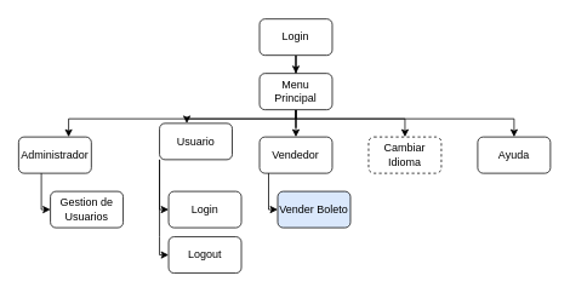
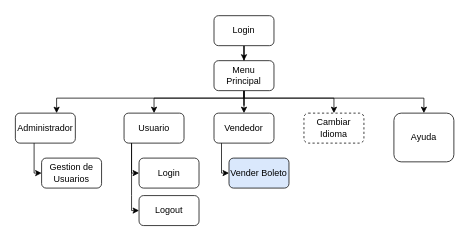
  <mxCell id="0" />
  <mxCell id="1" parent="0" />
  <mxCell id="2" style="edgeStyle=orthogonalEdgeStyle;rounded=0;orthogonalLoop=1;jettySize=auto;html=1;" parent="1" source="3" target="9" edge="1"><mxGeometry relative="1" as="geometry" /></mxCell>
  <mxCell id="3" value="Login" style="rounded=1;whiteSpace=wrap;html=1;" parent="1" vertex="1"><mxGeometry x="285" y="20" width="80" height="40" as="geometry" /></mxCell>
  <mxCell id="4" style="edgeStyle=orthogonalEdgeStyle;rounded=0;orthogonalLoop=1;jettySize=auto;html=1;" parent="1" source="9" target="19" edge="1"><mxGeometry relative="1" as="geometry" /></mxCell>
  <mxCell id="5" style="edgeStyle=orthogonalEdgeStyle;rounded=0;orthogonalLoop=1;jettySize=auto;html=1;" parent="1" source="9" target="15" edge="1"><mxGeometry relative="1" as="geometry"><Array as="points"><mxPoint x="325" y="130" /><mxPoint x="445" y="130" /></Array></mxGeometry></mxCell>
  <mxCell id="6" style="edgeStyle=orthogonalEdgeStyle;rounded=0;orthogonalLoop=1;jettySize=auto;html=1;" parent="1" source="9" target="16" edge="1"><mxGeometry relative="1" as="geometry"><Array as="points"><mxPoint x="325" y="130" /><mxPoint x="565" y="130" /></Array></mxGeometry></mxCell>
  <mxCell id="7" style="edgeStyle=orthogonalEdgeStyle;rounded=0;orthogonalLoop=1;jettySize=auto;html=1;" parent="1" source="9" target="14" edge="1"><mxGeometry relative="1" as="geometry"><Array as="points"><mxPoint x="325" y="130" /><mxPoint x="205" y="130" /></Array></mxGeometry></mxCell>
  <mxCell id="8" style="edgeStyle=orthogonalEdgeStyle;rounded=0;orthogonalLoop=1;jettySize=auto;html=1;" parent="1" source="9" target="11" edge="1"><mxGeometry relative="1" as="geometry"><Array as="points"><mxPoint x="325" y="130" /><mxPoint x="75" y="130" /></Array></mxGeometry></mxCell>
  <mxCell id="9" value="Menu Principal" style="rounded=1;whiteSpace=wrap;html=1;" parent="1" vertex="1"><mxGeometry x="285" y="80" width="80" height="40" as="geometry" /></mxCell>
  <mxCell id="10" style="edgeStyle=orthogonalEdgeStyle;rounded=0;orthogonalLoop=1;jettySize=auto;html=1;" parent="1" source="11" target="17" edge="1"><mxGeometry relative="1" as="geometry"><Array as="points"><mxPoint x="45" y="230" /></Array></mxGeometry></mxCell>
  <mxCell id="11" value="Administrador" style="rounded=1;whiteSpace=wrap;html=1;" parent="1" vertex="1"><mxGeometry x="20" y="150" width="80" height="40" as="geometry" /></mxCell>
  <mxCell id="12" style="edgeStyle=orthogonalEdgeStyle;rounded=0;orthogonalLoop=1;jettySize=auto;html=1;" parent="1" source="14" target="20" edge="1"><mxGeometry relative="1" as="geometry"><Array as="points"><mxPoint x="175" y="230" /></Array></mxGeometry></mxCell>
  <mxCell id="13" style="edgeStyle=orthogonalEdgeStyle;rounded=0;orthogonalLoop=1;jettySize=auto;html=1;" parent="1" source="14" target="21" edge="1"><mxGeometry relative="1" as="geometry"><Array as="points"><mxPoint x="175" y="260" /><mxPoint x="175" y="260" /></Array></mxGeometry></mxCell>
- <mxCell id="14" value="Usuario" style="rounded=1;whiteSpace=wrap;html=1;" parent="1" vertex="1"><mxGeometry x="175" y="135" width="80" height="40" as="geometry" /></mxCell>
+ <mxCell id="14" value="Usuario" style="rounded=1;whiteSpace=wrap;html=1;" parent="1" vertex="1"><mxGeometry x="165" y="150" width="80" height="40" as="geometry" /></mxCell>
  <mxCell id="15" value="Cambiar Idioma" style="rounded=1;whiteSpace=wrap;html=1;dashed=1;" parent="1" vertex="1"><mxGeometry x="405" y="150" width="80" height="40" as="geometry" /></mxCell>
- <mxCell id="16" value="Ayuda" style="rounded=1;whiteSpace=wrap;html=1;" parent="1" vertex="1"><mxGeometry x="525" y="150" width="80" height="40" as="geometry" /></mxCell>
+ <mxCell id="16" value="Ayuda" style="rounded=1;whiteSpace=wrap;html=1;" parent="1" vertex="1"><mxGeometry x="525" y="150" width="80" height="65" as="geometry" /></mxCell>
  <mxCell id="17" value="Gestion de Usuarios" style="rounded=1;whiteSpace=wrap;html=1;" parent="1" vertex="1"><mxGeometry x="55" y="210" width="80" height="40" as="geometry" /></mxCell>
  <mxCell id="18" style="edgeStyle=orthogonalEdgeStyle;rounded=0;orthogonalLoop=1;jettySize=auto;html=1;" parent="1" source="19" target="22" edge="1"><mxGeometry relative="1" as="geometry"><Array as="points"><mxPoint x="295" y="230" /></Array></mxGeometry></mxCell>
  <mxCell id="19" value="Vendedor" style="rounded=1;whiteSpace=wrap;html=1;" parent="1" vertex="1"><mxGeometry x="285" y="150" width="80" height="40" as="geometry" /></mxCell>
  <mxCell id="20" value="Login" style="rounded=1;whiteSpace=wrap;html=1;" parent="1" vertex="1"><mxGeometry x="185" y="210" width="80" height="40" as="geometry" /></mxCell>
  <mxCell id="21" value="Logout" style="rounded=1;whiteSpace=wrap;html=1;" parent="1" vertex="1"><mxGeometry x="185" y="260" width="80" height="40" as="geometry" /></mxCell>
  <mxCell id="22" value="Vender Boleto" style="rounded=1;whiteSpace=wrap;html=1;fillColor=#dae8fc;" parent="1" vertex="1"><mxGeometry x="305" y="210" width="80" height="40" as="geometry" /></mxCell>
